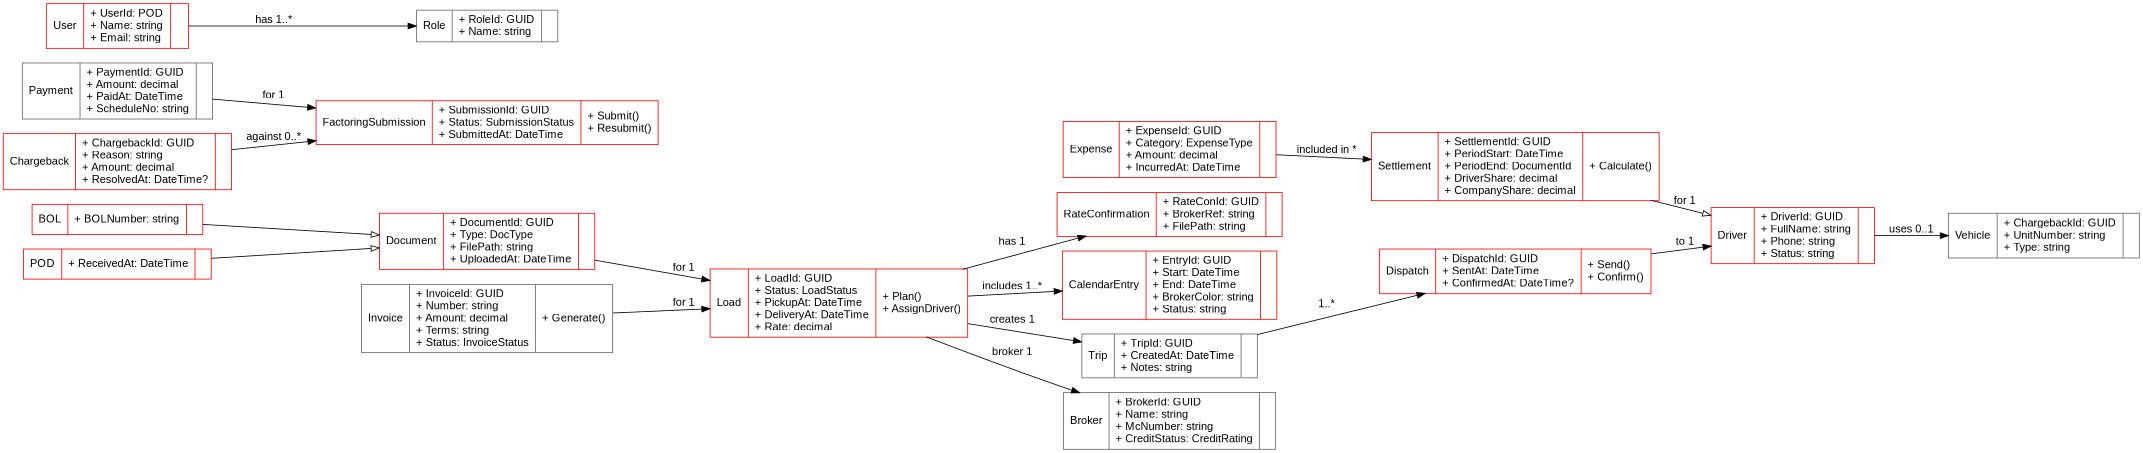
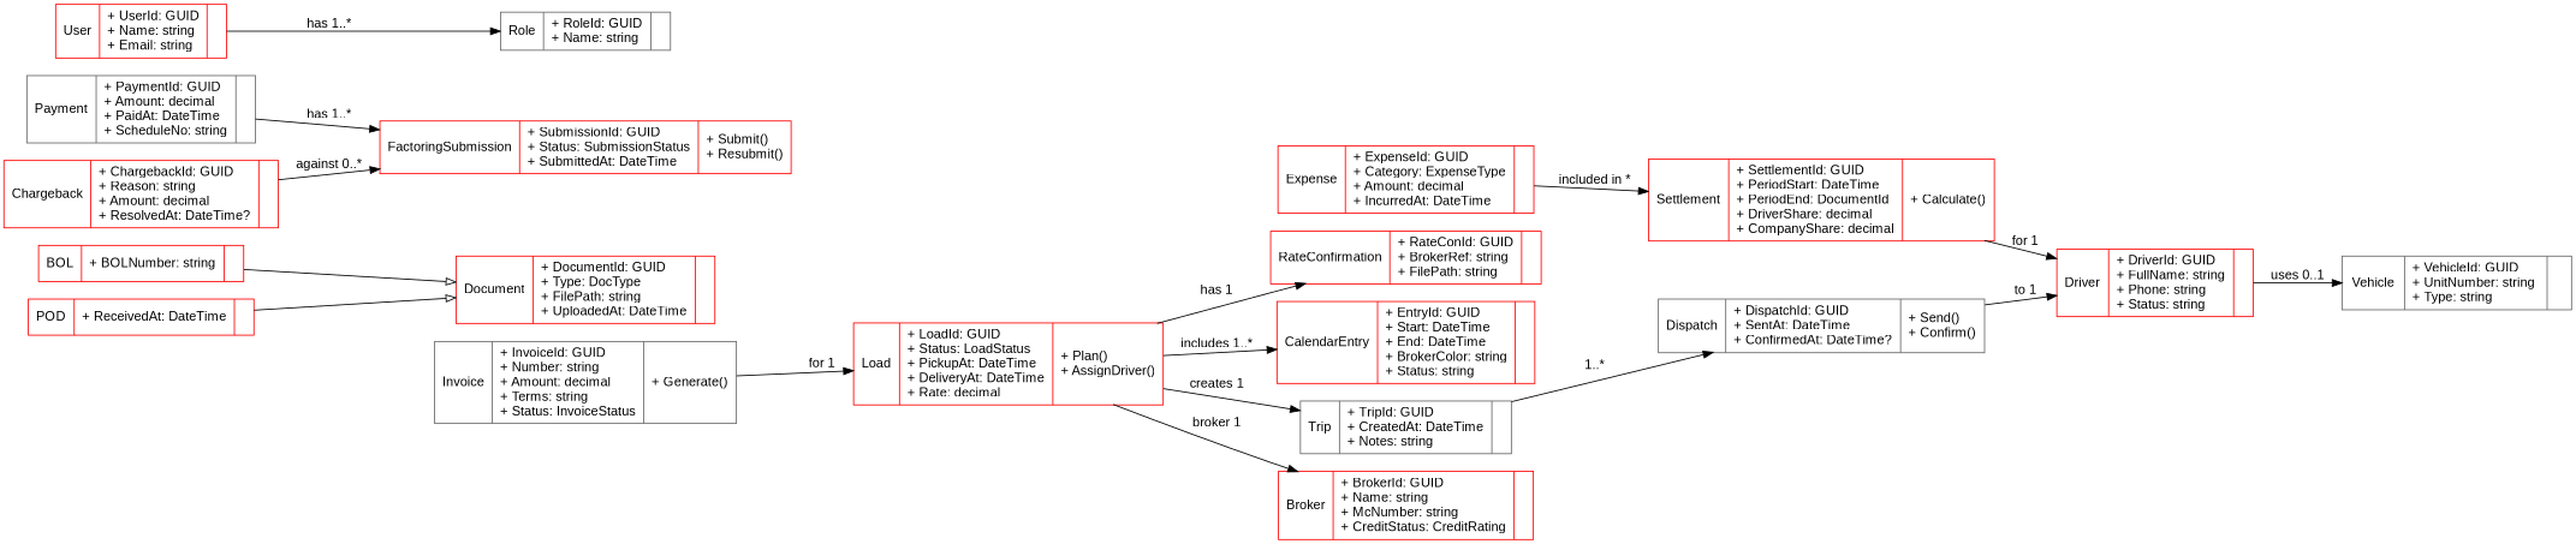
  digraph {
    fontname=Arial
    rankdir=LR
    node [color=red fontname=Arial shape=record]
    edge [fontname=Arial]
    n1 [label="{Load|+ LoadId: GUID\l+ Status: LoadStatus\l+ PickupAt: DateTime\l+ DeliveryAt: DateTime\l+ Rate: decimal\l|+ Plan()\l+ AssignDriver()\l}"]
    n2 [label="{RateConfirmation|+ RateConId: GUID\l+ BrokerRef: string\l+ FilePath: string\l|}"]
    n3 [label="{CalendarEntry|+ EntryId: GUID\l+ Start: DateTime\l+ End: DateTime\l+ BrokerColor: string\l+ Status: string\l|}"]
    n4 [color=gray40 label="{Trip|+ TripId: GUID\l+ CreatedAt: DateTime\l+ Notes: string\l|}"]
-   n5 [color=gray40 label="{Broker|+ BrokerId: GUID\l+ Name: string\l+ McNumber: string\l+ CreditStatus: CreditRating\l|}"]
-   n6 [label="{Dispatch|+ DispatchId: GUID\l+ SentAt: DateTime\l+ ConfirmedAt: DateTime?\l|+ Send()\l+ Confirm()\l}"]
+   n5 [label="{Broker|+ BrokerId: GUID\l+ Name: string\l+ McNumber: string\l+ CreditStatus: CreditRating\l|}"]
+   n6 [color=gray40 label="{Dispatch|+ DispatchId: GUID\l+ SentAt: DateTime\l+ ConfirmedAt: DateTime?\l|+ Send()\l+ Confirm()\l}"]
    n7 [label="{Driver|+ DriverId: GUID\l+ FullName: string\l+ Phone: string\l+ Status: string\l|}"]
-   n8 [color=gray40 label="{Vehicle|+ ChargebackId: GUID\l+ UnitNumber: string\l+ Type: string\l|}"]
+   n8 [color=gray40 label="{Vehicle|+ VehicleId: GUID\l+ UnitNumber: string\l+ Type: string\l|}"]
    n9 [label="{Document|+ DocumentId: GUID\l+ Type: DocType\l+ FilePath: string\l+ UploadedAt: DateTime\l|}"]
    n10 [label="{BOL|+ BOLNumber: string\l|}"]
    n11 [label="{POD|+ ReceivedAt: DateTime\l|}"]
    n12 [color=gray40 label="{Invoice|+ InvoiceId: GUID\l+ Number: string\l+ Amount: decimal\l+ Terms: string\l+ Status: InvoiceStatus\l|+ Generate()\l}"]
    n13 [label="{FactoringSubmission|+ SubmissionId: GUID\l+ Status: SubmissionStatus\l+ SubmittedAt: DateTime\l|+ Submit()\l+ Resubmit()\l}"]
    n14 [color=gray40 label="{Payment|+ PaymentId: GUID\l+ Amount: decimal\l+ PaidAt: DateTime\l+ ScheduleNo: string\l|}"]
    n15 [label="{Chargeback|+ ChargebackId: GUID\l+ Reason: string\l+ Amount: decimal\l+ ResolvedAt: DateTime?\l|}"]
    n16 [label="{Expense|+ ExpenseId: GUID\l+ Category: ExpenseType\l+ Amount: decimal\l+ IncurredAt: DateTime\l|}"]
    n17 [label="{Settlement|+ SettlementId: GUID\l+ PeriodStart: DateTime\l+ PeriodEnd: DocumentId\l+ DriverShare: decimal\l+ CompanyShare: decimal\l|+ Calculate()\l}"]
-   n18 [label="{User|+ UserId: POD\l+ Name: string\l+ Email: string\l|}"]
+   n18 [label="{User|+ UserId: GUID\l+ Name: string\l+ Email: string\l|}"]
    n19 [color=gray40 label="{Role|+ RoleId: GUID\l+ Name: string\l|}"]
    n1 -> n2 [label="has 1"]
    n1 -> n3 [label="includes 1..*"]
    n1 -> n4 [label="creates 1"]
    n1 -> n5 [label="broker 1"]
    n4 -> n6 [label="1..*"]
    n6 -> n7 [label="to 1"]
    n7 -> n8 [label="uses 0..1"]
-   n9 -> n1 [label="for 1"]
    n10 -> n9 [arrowhead=onormal]
    n11 -> n9 [arrowhead=onormal]
    n12 -> n1 [label="for 1"]
-   n14 -> n13 [label="for 1"]
+   n14 -> n13 [label="has 1..*"]
    n15 -> n13 [label="against 0..*"]
    n16 -> n17 [label="included in *"]
-   n17 -> n7 [label="for 1" arrowhead=onormal]
+   n17 -> n7 [label="for 1"]
    n18 -> n19 [label="has 1..*"]
  }
